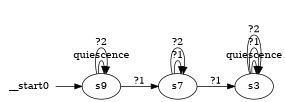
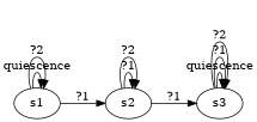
  digraph {
    rankdir=LR
-   n1 [label=s9]
-   n2 [label=s7]
+   n1 [label=s1]
+   n2 [label=s2]
    n3 [label=s3]
-   __start0 [shape=none]
    n1 -> n1 [label=quiescence]
    n1 -> n1 [label="?2"]
    n1 -> n2 [label="?1"]
    n2 -> n2 [label="?1"]
    n2 -> n2 [label="?2"]
    n2 -> n3 [label="?1"]
    n3 -> n3 [label=quiescence]
    n3 -> n3 [label="?1"]
    n3 -> n3 [label="?2"]
-   __start0 -> n1
  }
